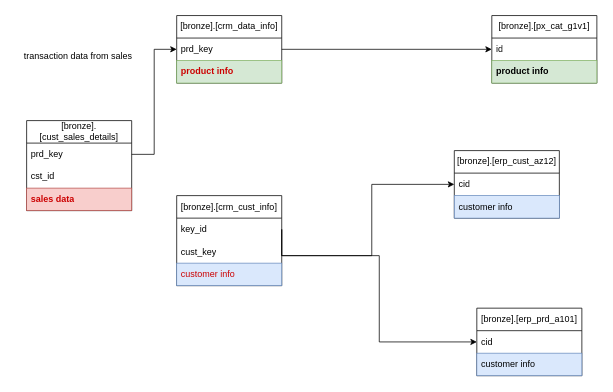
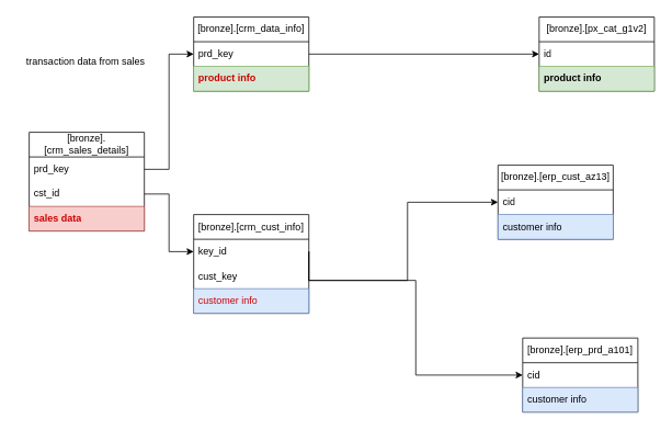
  <mxCell id="0" />
  <mxCell id="1" parent="0" />
- <mxCell id="2" value="[bronze].[cust_sales_details]" style="swimlane;fontStyle=0;childLayout=stackLayout;horizontal=1;startSize=30;horizontalStack=0;resizeParent=1;resizeParentMax=0;resizeLast=0;collapsible=1;marginBottom=0;whiteSpace=wrap;html=1;" vertex="1" parent="1"><mxGeometry x="35" y="160" width="140" height="120" as="geometry" /></mxCell>
+ <mxCell id="2" value="[bronze].[crm_sales_details]" style="swimlane;fontStyle=0;childLayout=stackLayout;horizontal=1;startSize=30;horizontalStack=0;resizeParent=1;resizeParentMax=0;resizeLast=0;collapsible=1;marginBottom=0;whiteSpace=wrap;html=1;" vertex="1" parent="1"><mxGeometry x="35" y="160" width="140" height="120" as="geometry" /></mxCell>
  <mxCell id="3" value="prd_key" style="text;strokeColor=none;fillColor=none;align=left;verticalAlign=middle;spacingLeft=4;spacingRight=4;overflow=hidden;points=[[0,0.5],[1,0.5]];portConstraint=eastwest;rotatable=0;whiteSpace=wrap;html=1;" vertex="1" parent="2"><mxGeometry y="30" width="140" height="30" as="geometry" /></mxCell>
  <mxCell id="4" value="cst_id" style="text;strokeColor=none;fillColor=none;align=left;verticalAlign=middle;spacingLeft=4;spacingRight=4;overflow=hidden;points=[[0,0.5],[1,0.5]];portConstraint=eastwest;rotatable=0;whiteSpace=wrap;html=1;" vertex="1" parent="2"><mxGeometry y="60" width="140" height="30" as="geometry" /></mxCell>
  <mxCell id="5" value="&lt;b&gt;&lt;font style=&quot;color: rgb(204, 0, 0);&quot;&gt;sales data&lt;/font&gt;&lt;/b&gt;" style="text;strokeColor=#b85450;fillColor=#f8cecc;align=left;verticalAlign=middle;spacingLeft=4;spacingRight=4;overflow=hidden;points=[[0,0.5],[1,0.5]];portConstraint=eastwest;rotatable=0;whiteSpace=wrap;html=1;" vertex="1" parent="2"><mxGeometry y="90" width="140" height="30" as="geometry" /></mxCell>
  <mxCell id="6" value="transaction data from sales&amp;nbsp;" style="text;html=1;align=center;verticalAlign=middle;resizable=0;points=[];autosize=1;strokeColor=none;fillColor=none;" vertex="1" parent="1"><mxGeometry x="20" y="60" width="170" height="30" as="geometry" /></mxCell>
  <mxCell id="7" value="[bronze].[crm_data_info]" style="swimlane;fontStyle=0;childLayout=stackLayout;horizontal=1;startSize=30;horizontalStack=0;resizeParent=1;resizeParentMax=0;resizeLast=0;collapsible=1;marginBottom=0;whiteSpace=wrap;html=1;" vertex="1" parent="1"><mxGeometry x="235" y="20" width="140" height="90" as="geometry" /></mxCell>
  <mxCell id="8" value="prd_key" style="text;strokeColor=none;fillColor=none;align=left;verticalAlign=middle;spacingLeft=4;spacingRight=4;overflow=hidden;points=[[0,0.5],[1,0.5]];portConstraint=eastwest;rotatable=0;whiteSpace=wrap;html=1;" vertex="1" parent="7"><mxGeometry y="30" width="140" height="30" as="geometry" /></mxCell>
  <mxCell id="9" value="&lt;font style=&quot;color: rgb(204, 0, 0);&quot;&gt;&lt;b&gt;product info&lt;/b&gt;&lt;/font&gt;" style="text;strokeColor=#82b366;fillColor=#d5e8d4;align=left;verticalAlign=middle;spacingLeft=4;spacingRight=4;overflow=hidden;points=[[0,0.5],[1,0.5]];portConstraint=eastwest;rotatable=0;whiteSpace=wrap;html=1;" vertex="1" parent="7"><mxGeometry y="60" width="140" height="30" as="geometry" /></mxCell>
  <mxCell id="10" value="[bronze].[crm_cust_info]" style="swimlane;fontStyle=0;childLayout=stackLayout;horizontal=1;startSize=30;horizontalStack=0;resizeParent=1;resizeParentMax=0;resizeLast=0;collapsible=1;marginBottom=0;whiteSpace=wrap;html=1;" vertex="1" parent="1"><mxGeometry x="235" y="260" width="140" height="120" as="geometry" /></mxCell>
  <mxCell id="11" value="key_id" style="text;strokeColor=none;fillColor=none;align=left;verticalAlign=middle;spacingLeft=4;spacingRight=4;overflow=hidden;points=[[0,0.5],[1,0.5]];portConstraint=eastwest;rotatable=0;whiteSpace=wrap;html=1;" vertex="1" parent="10"><mxGeometry y="30" width="140" height="30" as="geometry" /></mxCell>
  <mxCell id="12" value="cust_key" style="text;strokeColor=none;fillColor=none;align=left;verticalAlign=middle;spacingLeft=4;spacingRight=4;overflow=hidden;points=[[0,0.5],[1,0.5]];portConstraint=eastwest;rotatable=0;whiteSpace=wrap;html=1;" vertex="1" parent="10"><mxGeometry y="60" width="140" height="30" as="geometry" /></mxCell>
  <mxCell id="13" value="&lt;font style=&quot;color: rgb(204, 0, 0);&quot;&gt;customer info&lt;/font&gt;" style="text;strokeColor=#6c8ebf;fillColor=#dae8fc;align=left;verticalAlign=middle;spacingLeft=4;spacingRight=4;overflow=hidden;points=[[0,0.5],[1,0.5]];portConstraint=eastwest;rotatable=0;whiteSpace=wrap;html=1;" vertex="1" parent="10"><mxGeometry y="90" width="140" height="30" as="geometry" /></mxCell>
- <mxCell id="14" value="[bronze].[px_cat_g1v1]" style="swimlane;fontStyle=0;childLayout=stackLayout;horizontal=1;startSize=30;horizontalStack=0;resizeParent=1;resizeParentMax=0;resizeLast=0;collapsible=1;marginBottom=0;whiteSpace=wrap;html=1;" vertex="1" parent="1"><mxGeometry x="655" y="20" width="140" height="90" as="geometry" /></mxCell>
+ <mxCell id="14" value="[bronze].[px_cat_g1v2]" style="swimlane;fontStyle=0;childLayout=stackLayout;horizontal=1;startSize=30;horizontalStack=0;resizeParent=1;resizeParentMax=0;resizeLast=0;collapsible=1;marginBottom=0;whiteSpace=wrap;html=1;" vertex="1" parent="1"><mxGeometry x="655" y="20" width="140" height="90" as="geometry" /></mxCell>
  <mxCell id="15" value="id" style="text;strokeColor=none;fillColor=none;align=left;verticalAlign=middle;spacingLeft=4;spacingRight=4;overflow=hidden;points=[[0,0.5],[1,0.5]];portConstraint=eastwest;rotatable=0;whiteSpace=wrap;html=1;" vertex="1" parent="14"><mxGeometry y="30" width="140" height="30" as="geometry" /></mxCell>
  <mxCell id="16" value="&lt;font style=&quot;color: rgb(0, 0, 0);&quot;&gt;&lt;b style=&quot;&quot;&gt;product info&lt;/b&gt;&lt;/font&gt;" style="text;strokeColor=#82b366;fillColor=#d5e8d4;align=left;verticalAlign=middle;spacingLeft=4;spacingRight=4;overflow=hidden;points=[[0,0.5],[1,0.5]];portConstraint=eastwest;rotatable=0;whiteSpace=wrap;html=1;" vertex="1" parent="14"><mxGeometry y="60" width="140" height="30" as="geometry" /></mxCell>
  <mxCell id="17" value="[bronze].[erp_prd_a101]" style="swimlane;fontStyle=0;childLayout=stackLayout;horizontal=1;startSize=30;horizontalStack=0;resizeParent=1;resizeParentMax=0;resizeLast=0;collapsible=1;marginBottom=0;whiteSpace=wrap;html=1;" vertex="1" parent="1"><mxGeometry x="635" y="410" width="140" height="90" as="geometry" /></mxCell>
  <mxCell id="18" value="cid" style="text;strokeColor=none;fillColor=none;align=left;verticalAlign=middle;spacingLeft=4;spacingRight=4;overflow=hidden;points=[[0,0.5],[1,0.5]];portConstraint=eastwest;rotatable=0;whiteSpace=wrap;html=1;" vertex="1" parent="17"><mxGeometry y="30" width="140" height="30" as="geometry" /></mxCell>
  <mxCell id="19" value="customer info" style="text;strokeColor=#6c8ebf;fillColor=#dae8fc;align=left;verticalAlign=middle;spacingLeft=4;spacingRight=4;overflow=hidden;points=[[0,0.5],[1,0.5]];portConstraint=eastwest;rotatable=0;whiteSpace=wrap;html=1;" vertex="1" parent="17"><mxGeometry y="60" width="140" height="30" as="geometry" /></mxCell>
- <mxCell id="20" value="[bronze].[erp_cust_az12]" style="swimlane;fontStyle=0;childLayout=stackLayout;horizontal=1;startSize=30;horizontalStack=0;resizeParent=1;resizeParentMax=0;resizeLast=0;collapsible=1;marginBottom=0;whiteSpace=wrap;html=1;" vertex="1" parent="1"><mxGeometry x="605" y="200" width="140" height="90" as="geometry" /></mxCell>
+ <mxCell id="20" value="[bronze].[erp_cust_az13]" style="swimlane;fontStyle=0;childLayout=stackLayout;horizontal=1;startSize=30;horizontalStack=0;resizeParent=1;resizeParentMax=0;resizeLast=0;collapsible=1;marginBottom=0;whiteSpace=wrap;html=1;" vertex="1" parent="1"><mxGeometry x="605" y="200" width="140" height="90" as="geometry" /></mxCell>
  <mxCell id="21" value="cid" style="text;strokeColor=none;fillColor=none;align=left;verticalAlign=middle;spacingLeft=4;spacingRight=4;overflow=hidden;points=[[0,0.5],[1,0.5]];portConstraint=eastwest;rotatable=0;whiteSpace=wrap;html=1;" vertex="1" parent="20"><mxGeometry y="30" width="140" height="30" as="geometry" /></mxCell>
  <mxCell id="22" value="customer info" style="text;strokeColor=#6c8ebf;fillColor=#dae8fc;align=left;verticalAlign=middle;spacingLeft=4;spacingRight=4;overflow=hidden;points=[[0,0.5],[1,0.5]];portConstraint=eastwest;rotatable=0;whiteSpace=wrap;html=1;" vertex="1" parent="20"><mxGeometry y="60" width="140" height="30" as="geometry" /></mxCell>
  <mxCell id="23" style="edgeStyle=orthogonalEdgeStyle;rounded=0;orthogonalLoop=1;jettySize=auto;html=1;exitX=1;exitY=0.5;exitDx=0;exitDy=0;entryX=0;entryY=0.5;entryDx=0;entryDy=0;" edge="1" parent="1" source="3" target="8"><mxGeometry relative="1" as="geometry" /></mxCell>
+ <mxCell id="24" style="edgeStyle=orthogonalEdgeStyle;rounded=0;orthogonalLoop=1;jettySize=auto;html=1;exitX=1;exitY=0.5;exitDx=0;exitDy=0;entryX=0;entryY=0.5;entryDx=0;entryDy=0;" edge="1" parent="1" source="4" target="11"><mxGeometry relative="1" as="geometry" /></mxCell>
  <mxCell id="25" style="edgeStyle=orthogonalEdgeStyle;rounded=0;orthogonalLoop=1;jettySize=auto;html=1;exitX=1;exitY=0.5;exitDx=0;exitDy=0;" edge="1" parent="1" source="8" target="15"><mxGeometry relative="1" as="geometry" /></mxCell>
  <mxCell id="26" style="edgeStyle=orthogonalEdgeStyle;rounded=0;orthogonalLoop=1;jettySize=auto;html=1;exitX=1;exitY=0.5;exitDx=0;exitDy=0;entryX=0;entryY=0.5;entryDx=0;entryDy=0;" edge="1" parent="1" source="11" target="21"><mxGeometry relative="1" as="geometry"><Array as="points"><mxPoint x="375" y="340" /><mxPoint x="495" y="340" /><mxPoint x="495" y="245" /></Array></mxGeometry></mxCell>
  <mxCell id="27" style="edgeStyle=orthogonalEdgeStyle;rounded=0;orthogonalLoop=1;jettySize=auto;html=1;exitX=1;exitY=0.5;exitDx=0;exitDy=0;entryX=0;entryY=0.5;entryDx=0;entryDy=0;" edge="1" parent="1" source="11" target="18"><mxGeometry relative="1" as="geometry"><Array as="points"><mxPoint x="375" y="340" /><mxPoint x="505" y="340" /><mxPoint x="505" y="455" /></Array></mxGeometry></mxCell>
